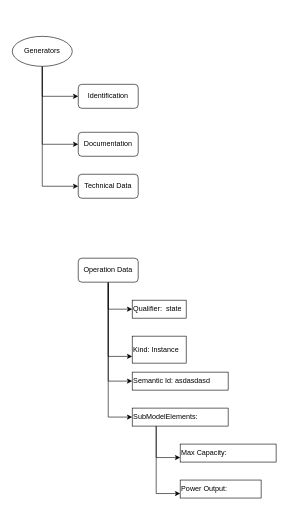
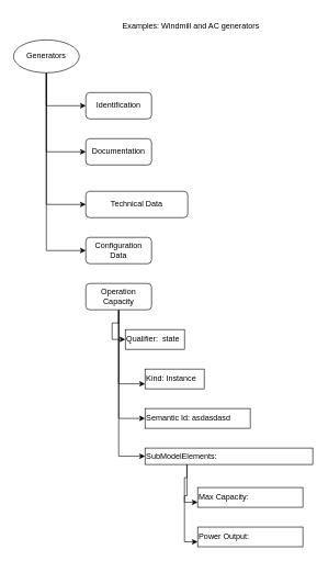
  <mxCell id="0" />
  <mxCell id="1" parent="0" />
  <mxCell id="2" style="edgeStyle=orthogonalEdgeStyle;rounded=0;orthogonalLoop=1;jettySize=auto;html=1;exitX=0.5;exitY=1;exitDx=0;exitDy=0;entryX=0;entryY=0.5;entryDx=0;entryDy=0;" edge="1" parent="1" source="6" target="7"><mxGeometry relative="1" as="geometry" /></mxCell>
  <mxCell id="3" style="edgeStyle=orthogonalEdgeStyle;rounded=0;orthogonalLoop=1;jettySize=auto;html=1;exitX=0.5;exitY=1;exitDx=0;exitDy=0;entryX=0;entryY=0.5;entryDx=0;entryDy=0;" edge="1" parent="1" source="6" target="8"><mxGeometry relative="1" as="geometry" /></mxCell>
  <mxCell id="4" style="edgeStyle=orthogonalEdgeStyle;rounded=0;orthogonalLoop=1;jettySize=auto;html=1;exitX=0.5;exitY=1;exitDx=0;exitDy=0;entryX=0;entryY=0.5;entryDx=0;entryDy=0;" edge="1" parent="1" source="6" target="9"><mxGeometry relative="1" as="geometry" /></mxCell>
+ <mxCell id="5" style="edgeStyle=orthogonalEdgeStyle;rounded=0;orthogonalLoop=1;jettySize=auto;html=1;exitX=0.5;exitY=1;exitDx=0;exitDy=0;entryX=0;entryY=0.5;entryDx=0;entryDy=0;" edge="1" parent="1" source="6" target="15"><mxGeometry relative="1" as="geometry" /></mxCell>
  <mxCell id="6" value="Generators" style="ellipse;whiteSpace=wrap;html=1;" vertex="1" parent="1"><mxGeometry x="20" y="60" width="100" height="50" as="geometry" /></mxCell>
  <mxCell id="7" value="Identification" style="rounded=1;whiteSpace=wrap;html=1;" vertex="1" parent="1"><mxGeometry x="130" y="140" width="100" height="40" as="geometry" /></mxCell>
- <mxCell id="8" value="Documentation" style="rounded=1;whiteSpace=wrap;html=1;" vertex="1" parent="1"><mxGeometry x="130" y="220" width="100" height="40" as="geometry" /></mxCell>
- <mxCell id="9" value="Technical Data" style="rounded=1;whiteSpace=wrap;html=1;" vertex="1" parent="1"><mxGeometry x="130" y="290" width="100" height="40" as="geometry" /></mxCell>
+ <mxCell id="8" value="Documentation" style="rounded=1;whiteSpace=wrap;html=1;" vertex="1" parent="1"><mxGeometry x="130" y="210" width="100" height="40" as="geometry" /></mxCell>
+ <mxCell id="9" value="Technical Data" style="rounded=1;whiteSpace=wrap;html=1;" vertex="1" parent="1"><mxGeometry x="130" y="290" width="155" height="40" as="geometry" /></mxCell>
  <mxCell id="10" style="edgeStyle=orthogonalEdgeStyle;rounded=0;orthogonalLoop=1;jettySize=auto;html=1;entryX=0;entryY=0.5;entryDx=0;entryDy=0;" edge="1" parent="1" source="14" target="16"><mxGeometry relative="1" as="geometry" /></mxCell>
  <mxCell id="11" style="edgeStyle=orthogonalEdgeStyle;rounded=0;orthogonalLoop=1;jettySize=auto;html=1;exitX=0.5;exitY=1;exitDx=0;exitDy=0;entryX=0;entryY=0.75;entryDx=0;entryDy=0;" edge="1" parent="1" source="14" target="17"><mxGeometry relative="1" as="geometry" /></mxCell>
  <mxCell id="12" style="edgeStyle=orthogonalEdgeStyle;rounded=0;orthogonalLoop=1;jettySize=auto;html=1;exitX=0.5;exitY=1;exitDx=0;exitDy=0;entryX=0;entryY=0.5;entryDx=0;entryDy=0;" edge="1" parent="1" source="14" target="18"><mxGeometry relative="1" as="geometry" /></mxCell>
  <mxCell id="13" style="edgeStyle=orthogonalEdgeStyle;rounded=0;orthogonalLoop=1;jettySize=auto;html=1;exitX=0.5;exitY=1;exitDx=0;exitDy=0;entryX=0;entryY=0.5;entryDx=0;entryDy=0;" edge="1" parent="1" source="14" target="21"><mxGeometry relative="1" as="geometry" /></mxCell>
- <mxCell id="14" value="Operation Data" style="rounded=1;whiteSpace=wrap;html=1;" vertex="1" parent="1"><mxGeometry x="130" y="430" width="100" height="40" as="geometry" /></mxCell>
- <mxCell id="16" value="Qualifier:&amp;nbsp; state" style="rounded=0;whiteSpace=wrap;html=1;align=left;" vertex="1" parent="1"><mxGeometry x="220" y="500" width="90" height="30" as="geometry" /></mxCell>
- <mxCell id="17" value="Kind: Instance" style="rounded=0;whiteSpace=wrap;html=1;align=left;" vertex="1" parent="1"><mxGeometry x="220" y="560" width="90" height="45" as="geometry" /></mxCell>
+ <mxCell id="14" value="Operation Capacity" style="rounded=1;whiteSpace=wrap;html=1;" vertex="1" parent="1"><mxGeometry x="130" y="430" width="100" height="40" as="geometry" /></mxCell>
+ <mxCell id="15" value="Configuration Data" style="rounded=1;whiteSpace=wrap;html=1;" vertex="1" parent="1"><mxGeometry x="130" y="360" width="100" height="40" as="geometry" /></mxCell>
+ <mxCell id="16" value="Qualifier:&amp;nbsp; state" style="rounded=0;whiteSpace=wrap;html=1;align=left;" vertex="1" parent="1"><mxGeometry x="190" y="500" width="90" height="30" as="geometry" /></mxCell>
+ <mxCell id="17" value="Kind: Instance" style="rounded=0;whiteSpace=wrap;html=1;align=left;" vertex="1" parent="1"><mxGeometry x="220" y="560" width="90" height="30" as="geometry" /></mxCell>
  <mxCell id="18" value="Semantic Id: asdasdasd" style="rounded=0;whiteSpace=wrap;html=1;align=left;" vertex="1" parent="1"><mxGeometry x="220" y="620" width="160" height="30" as="geometry" /></mxCell>
  <mxCell id="19" style="edgeStyle=orthogonalEdgeStyle;rounded=0;orthogonalLoop=1;jettySize=auto;html=1;exitX=0.25;exitY=1;exitDx=0;exitDy=0;entryX=0;entryY=0.75;entryDx=0;entryDy=0;" edge="1" parent="1" source="21" target="22"><mxGeometry relative="1" as="geometry" /></mxCell>
  <mxCell id="20" style="edgeStyle=orthogonalEdgeStyle;rounded=0;orthogonalLoop=1;jettySize=auto;html=1;exitX=0.25;exitY=1;exitDx=0;exitDy=0;entryX=0;entryY=0.75;entryDx=0;entryDy=0;" edge="1" parent="1" source="21" target="23"><mxGeometry relative="1" as="geometry" /></mxCell>
- <mxCell id="21" value="SubModelElements:" style="rounded=0;whiteSpace=wrap;html=1;align=left;" vertex="1" parent="1"><mxGeometry x="220" y="680" width="160" height="30" as="geometry" /></mxCell>
+ <mxCell id="21" value="SubModelElements:" style="rounded=0;whiteSpace=wrap;html=1;align=left;" vertex="1" parent="1"><mxGeometry x="220" y="680" width="255" height="25" as="geometry" /></mxCell>
  <mxCell id="22" value="Max Capacity:" style="rounded=0;whiteSpace=wrap;html=1;align=left;" vertex="1" parent="1"><mxGeometry x="300" y="740" width="160" height="30" as="geometry" /></mxCell>
- <mxCell id="23" value="Power Output:" style="rounded=0;whiteSpace=wrap;html=1;align=left;" vertex="1" parent="1"><mxGeometry x="300" y="800" width="135" height="30" as="geometry" /></mxCell>
+ <mxCell id="23" value="Power Output:" style="rounded=0;whiteSpace=wrap;html=1;align=left;" vertex="1" parent="1"><mxGeometry x="300" y="800" width="160" height="30" as="geometry" /></mxCell>
+ <mxCell id="24" value="Examples: Windmill and AC generators" style="text;html=1;strokeColor=none;fillColor=none;align=center;verticalAlign=middle;whiteSpace=wrap;rounded=0;" vertex="1" parent="1"><mxGeometry x="180" y="20" width="220" height="40" as="geometry" /></mxCell>
